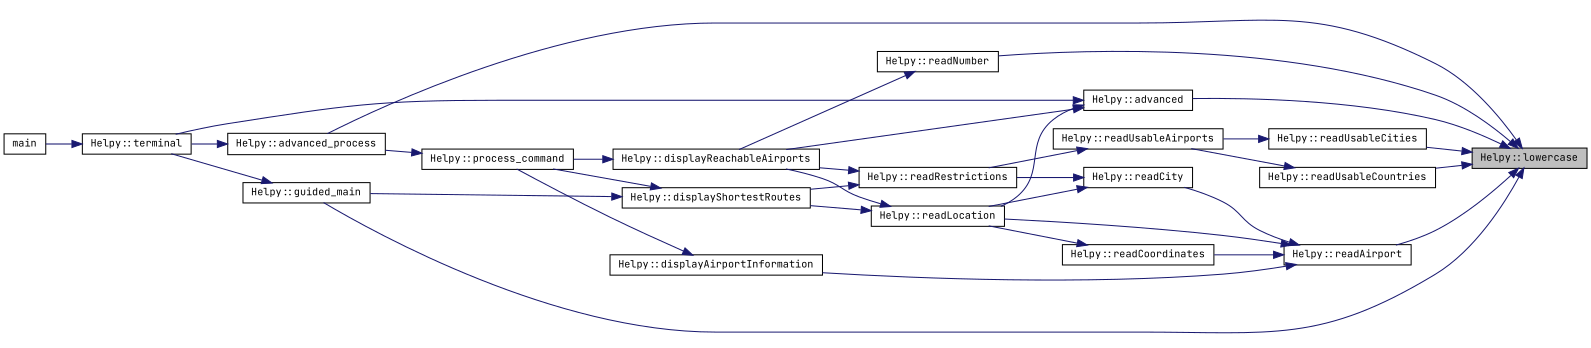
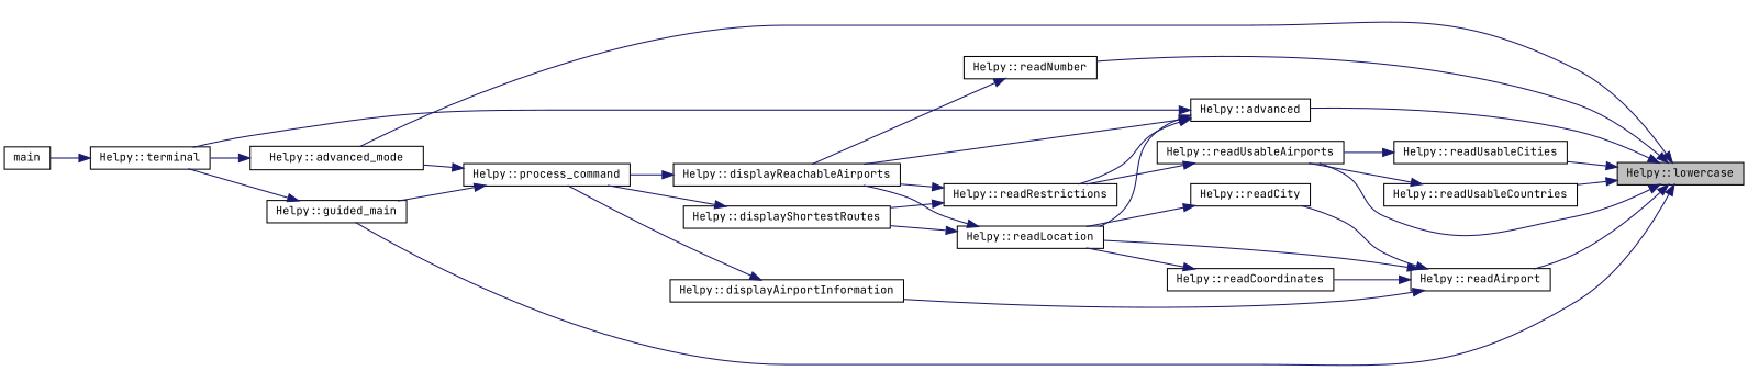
  digraph {
    fontname="JetBrains Mono"
    rankdir=RL
    node [color=black fillcolor=white fontname="JetBrains Mono" fontsize=10 shape=record style=filled]
    edge [color=midnightblue dir=back fontname="JetBrains Mono" fontsize=10 labelfontname=Helvetica labelfontsize=10 style=solid]
    n1 [fillcolor=grey75 fontcolor=black height=0.2 label="Helpy::lowercase" width=0.4]
-   n2 [height=0.2 label="Helpy::advanced_process" width=0.4]
+   n2 [height=0.2 label="Helpy::advanced_mode" width=0.4]
    n3 [height=0.2 label="Helpy::guided_main" width=0.4]
    n4 [height=0.2 label="Helpy::readAirport" width=0.4]
    n5 [height=0.2 label="Helpy::advanced" width=0.4]
    n6 [height=0.2 label="Helpy::readNumber" width=0.4]
    n7 [height=0.2 label="Helpy::readUsableAirports" width=0.4]
    n8 [height=0.2 label="Helpy::readUsableCities" width=0.4]
    n9 [height=0.2 label="Helpy::readUsableCountries" width=0.4]
    n10 [height=0.2 label="Helpy::terminal" width=0.4]
    n11 [height=0.2 label="Helpy::displayAirportInformation" width=0.4]
    n12 [height=0.2 label="Helpy::readCity" width=0.4]
    n13 [height=0.2 label="Helpy::readLocation" width=0.4]
    n14 [height=0.2 label="Helpy::readCoordinates" width=0.4]
    n15 [height=0.2 label="Helpy::displayReachableAirports" width=0.4]
    n16 [height=0.2 label="Helpy::readRestrictions" width=0.4]
    n17 [height=0.2 label=main width=0.4]
    n18 [height=0.2 label="Helpy::process_command" width=0.4]
    n19 [height=0.2 label="Helpy::displayShortestRoutes" width=0.4]
    n1 -> n2
    n1 -> n3
    n1 -> n4
    n1 -> n5
    n1 -> n6
+   n1 -> n7
    n1 -> n8
    n1 -> n9
    n2 -> n10
    n3 -> n10
    n4 -> n11
    n4 -> n12
    n4 -> n13
    n4 -> n14
    n5 -> n10
    n5 -> n13
    n5 -> n15
-   n12 -> n16
+   n5 -> n16
    n6 -> n15
    n7 -> n16
    n8 -> n7
    n9 -> n7
    n10 -> n17
    n11 -> n18
    n12 -> n13
    n13 -> n15
    n13 -> n19
    n14 -> n13
    n15 -> n18
    n16 -> n15
    n16 -> n19
    n18 -> n2
-   n19 -> n3
+   n18 -> n3
    n19 -> n18
  }
